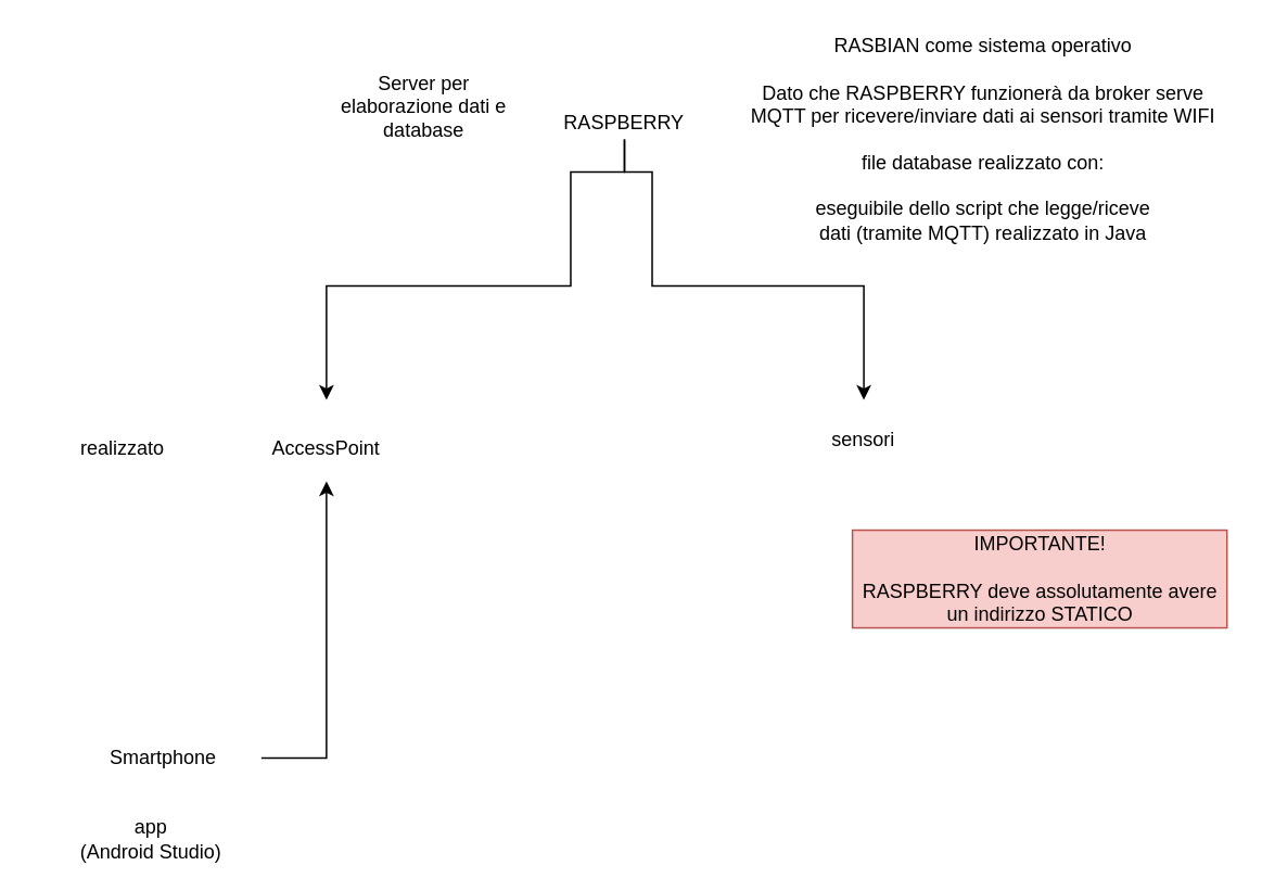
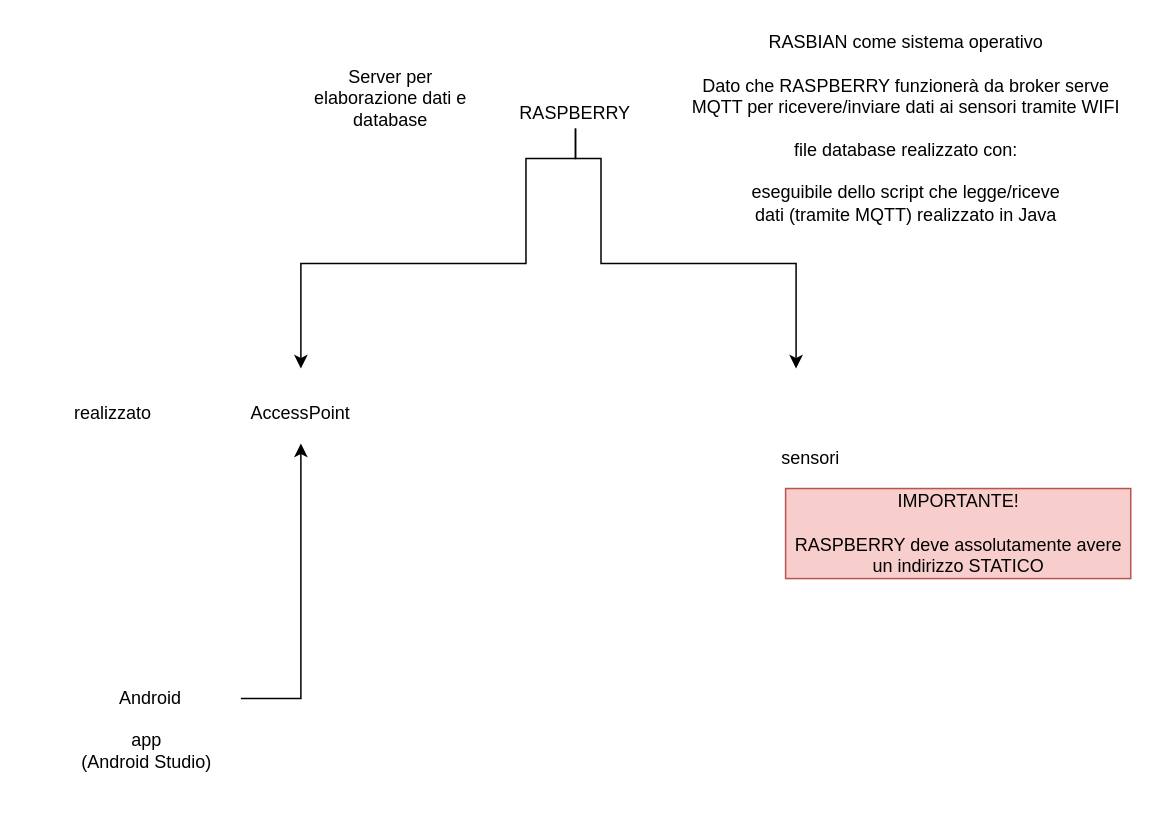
  <mxCell id="0" />
  <mxCell id="1" parent="0" />
  <mxCell id="2" style="edgeStyle=orthogonalEdgeStyle;rounded=0;orthogonalLoop=1;jettySize=auto;html=1;exitX=0.5;exitY=1;exitDx=0;exitDy=0;" parent="1" source="4" edge="1"><mxGeometry relative="1" as="geometry"><mxPoint x="200" y="245" as="targetPoint" /><Array as="points"><mxPoint x="350" y="105" /><mxPoint x="350" y="175" /><mxPoint x="200" y="175" /></Array></mxGeometry></mxCell>
  <mxCell id="3" style="edgeStyle=orthogonalEdgeStyle;rounded=0;orthogonalLoop=1;jettySize=auto;html=1;exitX=0.5;exitY=1;exitDx=0;exitDy=0;" parent="1" source="4" edge="1"><mxGeometry relative="1" as="geometry"><mxPoint x="530" y="245" as="targetPoint" /><Array as="points"><mxPoint x="400" y="105" /><mxPoint x="400" y="175" /><mxPoint x="530" y="175" /></Array></mxGeometry></mxCell>
  <mxCell id="4" value="RASPBERRY" style="text;html=1;strokeColor=none;fillColor=none;align=center;verticalAlign=middle;whiteSpace=wrap;rounded=0;" parent="1" vertex="1"><mxGeometry x="313" y="65" width="140" height="20" as="geometry" /></mxCell>
  <mxCell id="5" style="edgeStyle=orthogonalEdgeStyle;rounded=0;orthogonalLoop=1;jettySize=auto;html=1;" parent="1" source="6" edge="1"><mxGeometry relative="1" as="geometry"><mxPoint x="200" y="295" as="targetPoint" /><Array as="points"><mxPoint x="200" y="465" /></Array></mxGeometry></mxCell>
- <mxCell id="6" value="Smartphone" style="text;html=1;strokeColor=none;fillColor=none;align=center;verticalAlign=middle;whiteSpace=wrap;rounded=0;" parent="1" vertex="1"><mxGeometry x="40" y="455" width="120" height="20" as="geometry" /></mxCell>
+ <mxCell id="6" value="Android" style="text;html=1;strokeColor=none;fillColor=none;align=center;verticalAlign=middle;whiteSpace=wrap;rounded=0;" parent="1" vertex="1"><mxGeometry x="40" y="455" width="120" height="20" as="geometry" /></mxCell>
  <mxCell id="7" value="AccessPoint" style="text;html=1;strokeColor=none;fillColor=none;align=center;verticalAlign=middle;whiteSpace=wrap;rounded=0;" parent="1" vertex="1"><mxGeometry x="130" y="265" width="140" height="20" as="geometry" /></mxCell>
- <mxCell id="8" value="app &lt;br&gt;(Android Studio)" style="text;html=1;strokeColor=none;fillColor=none;align=center;verticalAlign=middle;whiteSpace=wrap;rounded=0;" parent="1" vertex="1"><mxGeometry x="35" y="490" width="115" height="50" as="geometry" /></mxCell>
+ <mxCell id="8" value="app &lt;br&gt;(Android Studio)" style="text;html=1;strokeColor=none;fillColor=none;align=center;verticalAlign=middle;whiteSpace=wrap;rounded=0;" parent="1" vertex="1"><mxGeometry x="40" y="475" width="115" height="50" as="geometry" /></mxCell>
  <mxCell id="9" value="realizzato" style="text;html=1;strokeColor=none;fillColor=none;align=center;verticalAlign=middle;whiteSpace=wrap;rounded=0;" parent="1" vertex="1"><mxGeometry x="20" y="260" width="110" height="30" as="geometry" /></mxCell>
  <mxCell id="10" value="Server per elaborazione dati e database" style="text;html=1;strokeColor=none;fillColor=none;align=center;verticalAlign=middle;whiteSpace=wrap;rounded=0;" parent="1" vertex="1"><mxGeometry x="200" y="35" width="120" height="60" as="geometry" /></mxCell>
- <mxCell id="11" value="sensori" style="text;html=1;strokeColor=none;fillColor=none;align=center;verticalAlign=middle;whiteSpace=wrap;rounded=0;" parent="1" vertex="1"><mxGeometry x="510" y="260" width="40" height="20" as="geometry" /></mxCell>
+ <mxCell id="11" value="sensori" style="text;html=1;strokeColor=none;fillColor=none;align=center;verticalAlign=middle;whiteSpace=wrap;rounded=0;" parent="1" vertex="1"><mxGeometry x="520" y="295" width="40" height="20" as="geometry" /></mxCell>
  <mxCell id="12" value="RASBIAN come sistema operativo&lt;br&gt;&lt;br&gt;Dato che RASPBERRY funzionerà da broker serve&lt;br&gt;MQTT per ricevere/inviare dati ai sensori tramite WIFI&lt;br&gt;&lt;br&gt;file database realizzato con:&lt;br&gt;&lt;br&gt;eseguibile dello script che legge/riceve &lt;br&gt;dati (tramite MQTT) realizzato in Java" style="text;html=1;align=center;verticalAlign=middle;resizable=0;points=[];autosize=1;" parent="1" vertex="1"><mxGeometry x="453" y="20" width="300" height="130" as="geometry" /></mxCell>
  <mxCell id="13" value="IMPORTANTE!&lt;br&gt;&lt;br&gt;RASPBERRY deve assolutamente avere&lt;br&gt;un indirizzo STATICO" style="text;html=1;align=center;verticalAlign=middle;resizable=0;points=[];autosize=1;fillColor=#f8cecc;strokeColor=#b85450;" vertex="1" parent="1"><mxGeometry x="523" y="325" width="230" height="60" as="geometry" /></mxCell>
